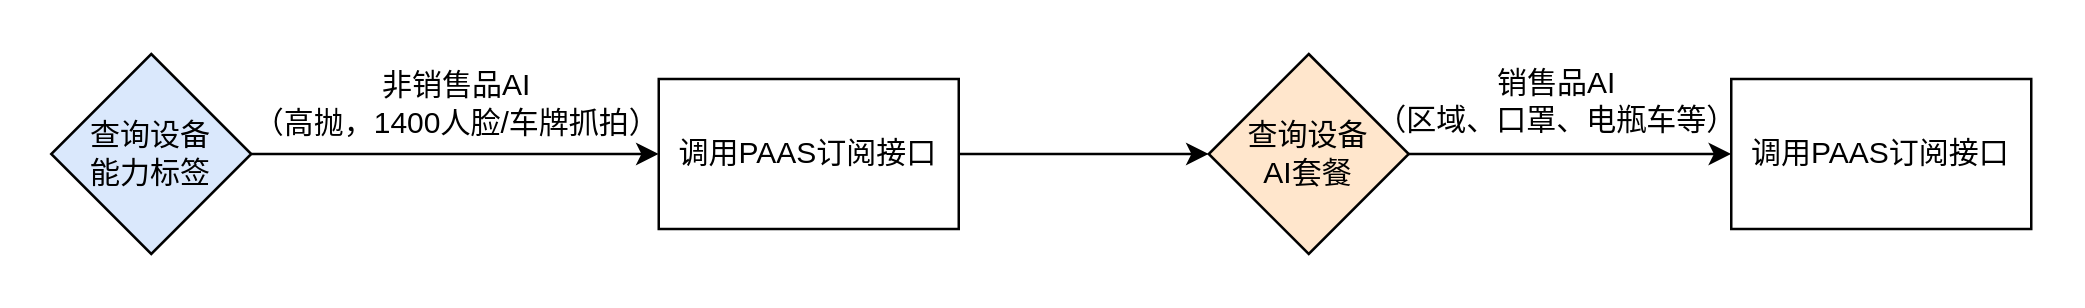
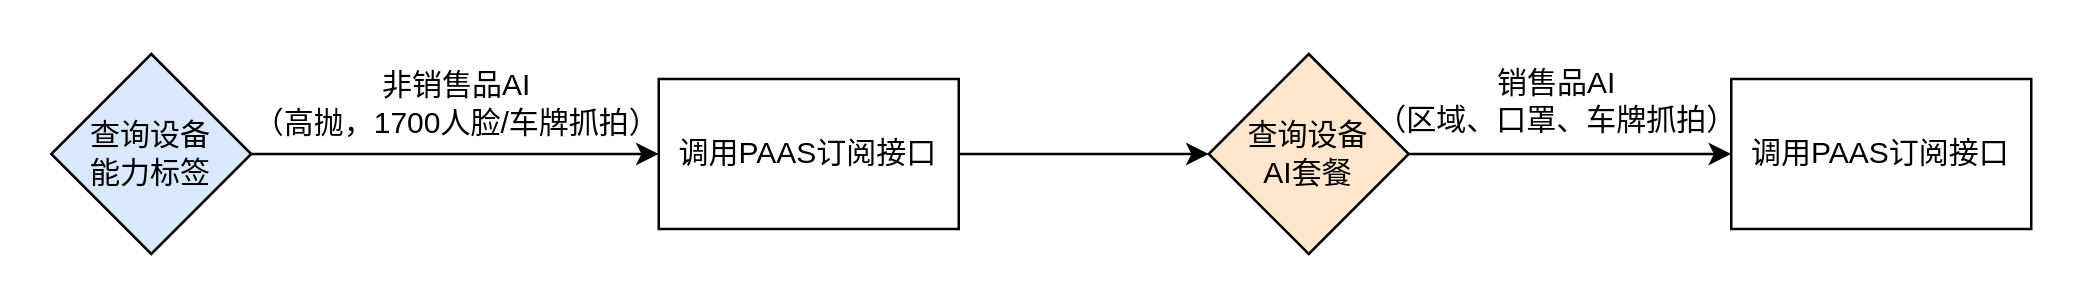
  <mxCell id="0" />
  <mxCell id="1" parent="0" />
  <mxCell id="2" value="" style="edgeStyle=orthogonalEdgeStyle;rounded=0;orthogonalLoop=1;jettySize=auto;html=1;" edge="1" parent="1" source="3" target="5"><mxGeometry relative="1" as="geometry" /></mxCell>
  <mxCell id="3" value="查询设备&lt;br&gt;能力标签" style="rhombus;whiteSpace=wrap;html=1;fillColor=#dae8fc;" vertex="1" parent="1"><mxGeometry x="20" y="21" width="80" height="80" as="geometry" /></mxCell>
  <mxCell id="4" value="" style="edgeStyle=orthogonalEdgeStyle;rounded=0;orthogonalLoop=1;jettySize=auto;html=1;" edge="1" parent="1" source="5" target="8"><mxGeometry relative="1" as="geometry" /></mxCell>
  <mxCell id="5" value="调用PAAS订阅接口" style="whiteSpace=wrap;html=1;" vertex="1" parent="1"><mxGeometry x="263" y="31" width="120" height="60" as="geometry" /></mxCell>
- <mxCell id="6" value="非销售品AI&lt;br&gt;（高抛，1400人脸/车牌抓拍）" style="text;html=1;align=center;verticalAlign=middle;resizable=0;points=[];autosize=1;strokeColor=none;fillColor=none;" vertex="1" parent="1"><mxGeometry x="87" y="21" width="190" height="40" as="geometry" /></mxCell>
+ <mxCell id="6" value="非销售品AI&lt;br&gt;（高抛，1700人脸/车牌抓拍）" style="text;html=1;align=center;verticalAlign=middle;resizable=0;points=[];autosize=1;strokeColor=none;fillColor=none;" vertex="1" parent="1"><mxGeometry x="87" y="21" width="190" height="40" as="geometry" /></mxCell>
  <mxCell id="7" value="" style="edgeStyle=orthogonalEdgeStyle;rounded=0;orthogonalLoop=1;jettySize=auto;html=1;" edge="1" parent="1" source="8" target="9"><mxGeometry relative="1" as="geometry" /></mxCell>
  <mxCell id="8" value="查询设备&lt;br&gt;AI套餐" style="rhombus;whiteSpace=wrap;html=1;fillColor=#ffe6cc;" vertex="1" parent="1"><mxGeometry x="483" y="21" width="80" height="80" as="geometry" /></mxCell>
  <mxCell id="9" value="调用PAAS订阅接口" style="whiteSpace=wrap;html=1;" vertex="1" parent="1"><mxGeometry x="692" y="31" width="120" height="60" as="geometry" /></mxCell>
- <mxCell id="10" value="销售品AI&lt;br&gt;（区域、口罩、电瓶车等）" style="text;html=1;align=center;verticalAlign=middle;resizable=0;points=[];autosize=1;strokeColor=none;fillColor=none;" vertex="1" parent="1"><mxGeometry x="537" y="20" width="170" height="40" as="geometry" /></mxCell>
+ <mxCell id="10" value="销售品AI&lt;br&gt;（区域、口罩、车牌抓拍）" style="text;html=1;align=center;verticalAlign=middle;resizable=0;points=[];autosize=1;strokeColor=none;fillColor=none;" vertex="1" parent="1"><mxGeometry x="537" y="20" width="170" height="40" as="geometry" /></mxCell>
